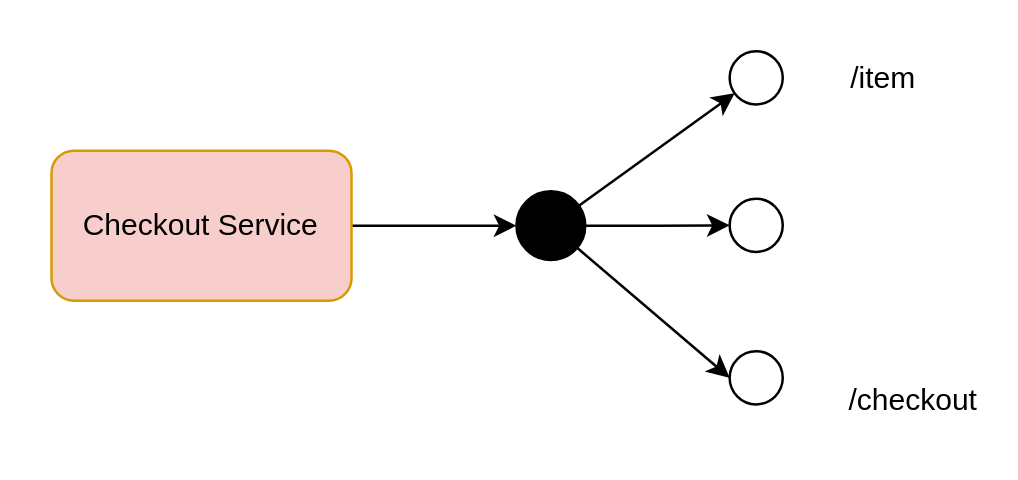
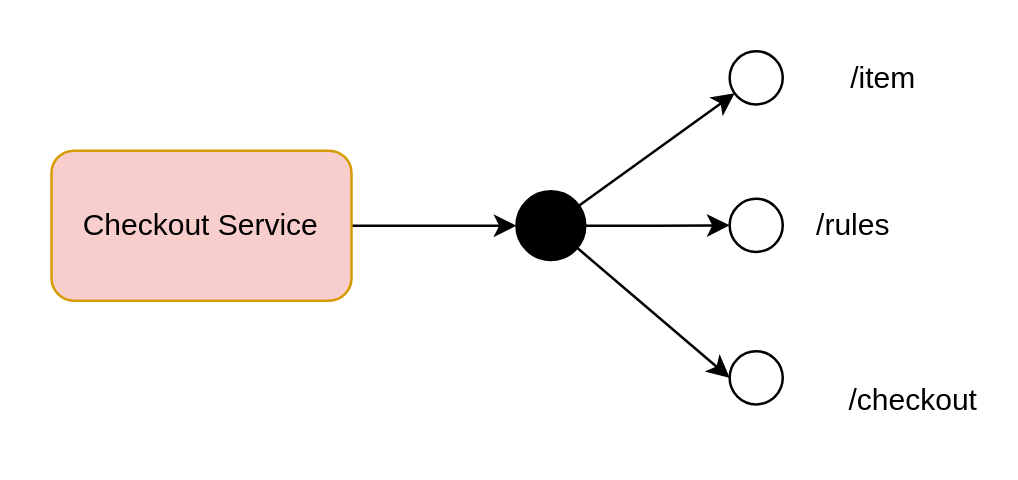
  <mxCell id="0" />
  <mxCell id="1" parent="0" />
  <mxCell id="2" value="" style="edgeStyle=orthogonalEdgeStyle;rounded=0;orthogonalLoop=1;jettySize=auto;html=1;" parent="1" source="3" target="7" edge="1"><mxGeometry relative="1" as="geometry" /></mxCell>
  <mxCell id="3" value="&lt;span&gt;Checkout Service&lt;/span&gt;" style="rounded=1;whiteSpace=wrap;html=1;fillColor=#f8cecc;strokeColor=#d79b00;" parent="1" vertex="1"><mxGeometry x="20" y="59.75" width="120" height="60" as="geometry" /></mxCell>
  <mxCell id="4" value="" style="rounded=0;orthogonalLoop=1;jettySize=auto;html=1;" parent="1" source="7" target="8" edge="1"><mxGeometry relative="1" as="geometry" /></mxCell>
  <mxCell id="5" value="" style="edgeStyle=none;rounded=0;orthogonalLoop=1;jettySize=auto;html=1;entryX=0;entryY=0.5;entryDx=0;entryDy=0;" parent="1" source="7" target="9" edge="1"><mxGeometry relative="1" as="geometry"><mxPoint x="223.75" y="173.75" as="targetPoint" /></mxGeometry></mxCell>
  <mxCell id="6" value="" style="edgeStyle=orthogonalEdgeStyle;rounded=0;orthogonalLoop=1;jettySize=auto;html=1;entryX=0;entryY=0.5;entryDx=0;entryDy=0;" edge="1" parent="1" source="7" target="12"><mxGeometry relative="1" as="geometry" /></mxCell>
  <mxCell id="7" value="" style="ellipse;whiteSpace=wrap;html=1;aspect=fixed;fillColor=#000000;" parent="1" vertex="1"><mxGeometry x="206" y="76" width="27.5" height="27.5" as="geometry" /></mxCell>
  <mxCell id="8" value="" style="ellipse;whiteSpace=wrap;html=1;aspect=fixed;" parent="1" vertex="1"><mxGeometry x="291.26" y="20" width="21.25" height="21.25" as="geometry" /></mxCell>
  <mxCell id="9" value="" style="ellipse;whiteSpace=wrap;html=1;aspect=fixed;" parent="1" vertex="1"><mxGeometry x="291.26" y="140" width="21.25" height="21.25" as="geometry" /></mxCell>
  <mxCell id="10" value="/item" style="text;html=1;strokeColor=none;fillColor=none;align=center;verticalAlign=middle;whiteSpace=wrap;rounded=0;" parent="1" vertex="1"><mxGeometry x="327.51" y="20" width="50" height="21.25" as="geometry" /></mxCell>
  <mxCell id="11" value="/checkout" style="text;html=1;strokeColor=none;fillColor=none;align=center;verticalAlign=middle;whiteSpace=wrap;rounded=0;" parent="1" vertex="1"><mxGeometry x="345" y="150" width="40" height="20" as="geometry" /></mxCell>
  <mxCell id="12" value="" style="ellipse;whiteSpace=wrap;html=1;aspect=fixed;" vertex="1" parent="1"><mxGeometry x="291.26" y="79" width="21.25" height="21.25" as="geometry" /></mxCell>
+ <mxCell id="13" value="/rules" style="text;html=1;strokeColor=none;fillColor=none;align=center;verticalAlign=middle;whiteSpace=wrap;rounded=0;" vertex="1" parent="1"><mxGeometry x="320.51" y="80" width="40" height="20" as="geometry" /></mxCell>
